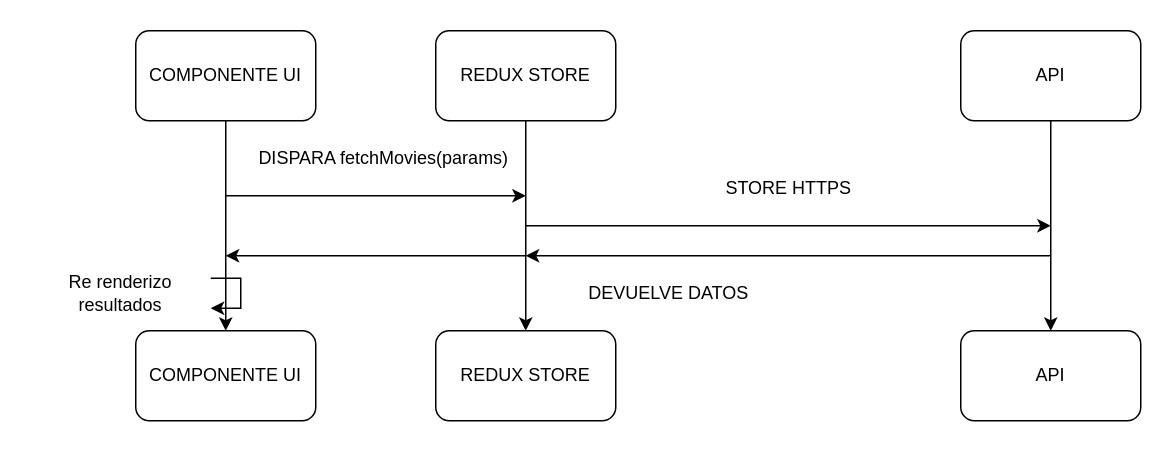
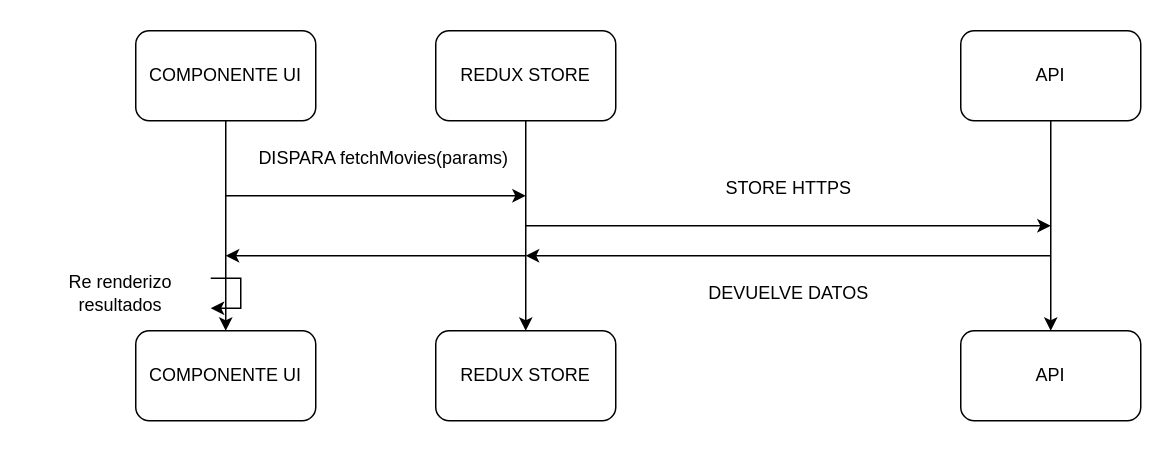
  <mxCell id="0" />
  <mxCell id="1" parent="0" />
  <mxCell id="2" style="edgeStyle=orthogonalEdgeStyle;rounded=0;orthogonalLoop=1;jettySize=auto;html=1;entryX=0.5;entryY=0;entryDx=0;entryDy=0;" edge="1" parent="1" source="3" target="8"><mxGeometry relative="1" as="geometry" /></mxCell>
  <mxCell id="3" value="COMPONENTE UI" style="rounded=1;whiteSpace=wrap;html=1;" vertex="1" parent="1"><mxGeometry x="90" y="20" width="120" height="60" as="geometry" /></mxCell>
  <mxCell id="4" style="rounded=0;orthogonalLoop=1;jettySize=auto;html=1;entryX=0.5;entryY=0;entryDx=0;entryDy=0;" edge="1" parent="1" source="5" target="9"><mxGeometry relative="1" as="geometry" /></mxCell>
  <mxCell id="5" value="REDUX STORE" style="rounded=1;whiteSpace=wrap;html=1;" vertex="1" parent="1"><mxGeometry x="290" y="20" width="120" height="60" as="geometry" /></mxCell>
  <mxCell id="6" style="edgeStyle=orthogonalEdgeStyle;rounded=0;orthogonalLoop=1;jettySize=auto;html=1;" edge="1" parent="1" source="7" target="14"><mxGeometry relative="1" as="geometry" /></mxCell>
  <mxCell id="7" value="API" style="rounded=1;whiteSpace=wrap;html=1;" vertex="1" parent="1"><mxGeometry x="640" y="20" width="120" height="60" as="geometry" /></mxCell>
  <mxCell id="8" value="COMPONENTE UI" style="rounded=1;whiteSpace=wrap;html=1;" vertex="1" parent="1"><mxGeometry x="90" y="220" width="120" height="60" as="geometry" /></mxCell>
  <mxCell id="9" value="REDUX STORE" style="rounded=1;whiteSpace=wrap;html=1;" vertex="1" parent="1"><mxGeometry x="290" y="220" width="120" height="60" as="geometry" /></mxCell>
  <mxCell id="10" value="" style="endArrow=classic;html=1;rounded=0;" edge="1" parent="1"><mxGeometry width="50" height="50" relative="1" as="geometry"><mxPoint x="150" y="130" as="sourcePoint" /><mxPoint x="350" y="130" as="targetPoint" /></mxGeometry></mxCell>
  <mxCell id="11" value="DISPARA fetchMovies(params)" style="text;html=1;align=center;verticalAlign=middle;resizable=0;points=[];autosize=1;strokeColor=none;fillColor=none;" vertex="1" parent="1"><mxGeometry x="160" y="90" width="190" height="30" as="geometry" /></mxCell>
  <mxCell id="12" value="STORE HTTPS" style="text;html=1;align=center;verticalAlign=middle;resizable=0;points=[];autosize=1;strokeColor=none;fillColor=none;" vertex="1" parent="1"><mxGeometry x="465" y="110" width="120" height="30" as="geometry" /></mxCell>
  <mxCell id="13" value="" style="endArrow=classic;html=1;rounded=0;" edge="1" parent="1"><mxGeometry width="50" height="50" relative="1" as="geometry"><mxPoint x="350" y="150" as="sourcePoint" /><mxPoint x="700" y="150" as="targetPoint" /></mxGeometry></mxCell>
  <mxCell id="14" value="API" style="rounded=1;whiteSpace=wrap;html=1;" vertex="1" parent="1"><mxGeometry x="640" y="220" width="120" height="60" as="geometry" /></mxCell>
  <mxCell id="15" value="" style="endArrow=classic;html=1;rounded=0;" edge="1" parent="1"><mxGeometry width="50" height="50" relative="1" as="geometry"><mxPoint x="700" y="170" as="sourcePoint" /><mxPoint x="350" y="170" as="targetPoint" /></mxGeometry></mxCell>
- <mxCell id="16" value="DEVUELVE DATOS" style="text;html=1;align=center;verticalAlign=middle;resizable=0;points=[];autosize=1;strokeColor=none;fillColor=none;" vertex="1" parent="1"><mxGeometry x="380" y="180" width="130" height="30" as="geometry" /></mxCell>
+ <mxCell id="16" value="DEVUELVE DATOS" style="text;html=1;align=center;verticalAlign=middle;resizable=0;points=[];autosize=1;strokeColor=none;fillColor=none;" vertex="1" parent="1"><mxGeometry x="460" y="180" width="130" height="30" as="geometry" /></mxCell>
  <mxCell id="17" value="" style="endArrow=classic;html=1;rounded=0;" edge="1" parent="1"><mxGeometry width="50" height="50" relative="1" as="geometry"><mxPoint x="350" y="170" as="sourcePoint" /><mxPoint x="150" y="170" as="targetPoint" /></mxGeometry></mxCell>
  <mxCell id="18" value="Re renderizo resultados" style="text;html=1;align=center;verticalAlign=middle;whiteSpace=wrap;rounded=0;" vertex="1" parent="1"><mxGeometry x="20" y="180" width="120" height="30" as="geometry" /></mxCell>
  <mxCell id="19" style="edgeStyle=orthogonalEdgeStyle;rounded=0;orthogonalLoop=1;jettySize=auto;html=1;" edge="1" parent="1" source="18" target="18"><mxGeometry relative="1" as="geometry" /></mxCell>
